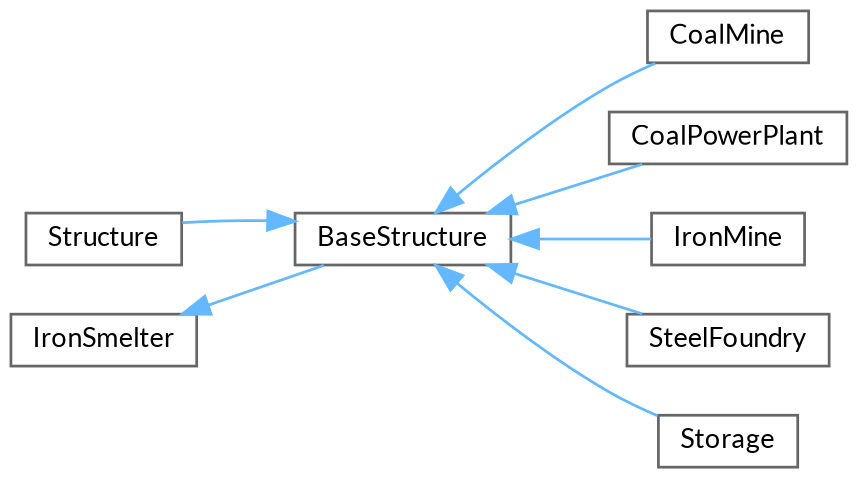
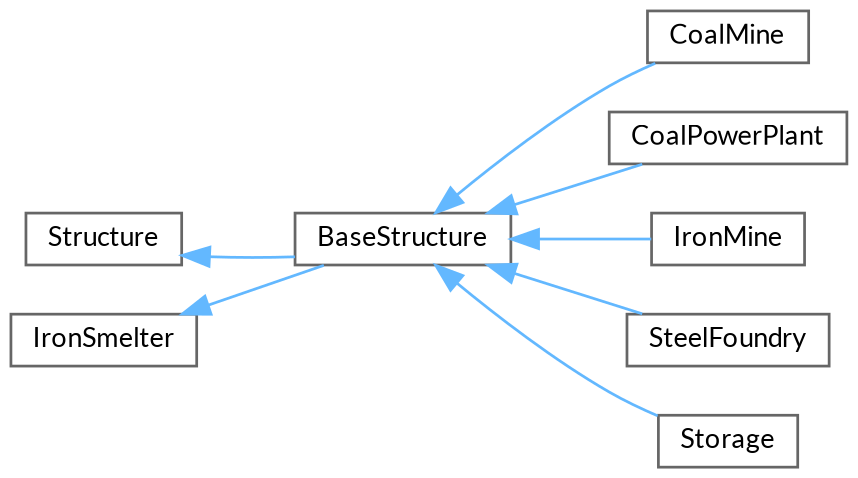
  digraph {
    fontname=Lato
    rankdir=LR
    node [color=grey40 fillcolor=white fontname=Lato fontsize=10 shape=box style=filled]
    edge [color=steelblue1 dir=back fontname=Lato fontsize=10 labelfontname=Helvetica labelfontsize=10 style=solid]
    n1 [height=0.2 label=Structure width=0.4]
    n2 [height=0.2 label=BaseStructure width=0.4]
    n3 [height=0.2 label=CoalMine width=0.4]
    n4 [height=0.2 label=CoalPowerPlant width=0.4]
    n5 [height=0.2 label=IronMine width=0.4]
    n6 [height=0.2 label=SteelFoundry width=0.4]
    n7 [height=0.2 label=Storage width=0.4]
    n8 [height=0.2 label=IronSmelter width=0.4]
-   n2 -> n1
+   n1 -> n2
    n2 -> n3
    n2 -> n4
    n2 -> n5
    n2 -> n6
    n2 -> n7
    n8 -> n2
  }
